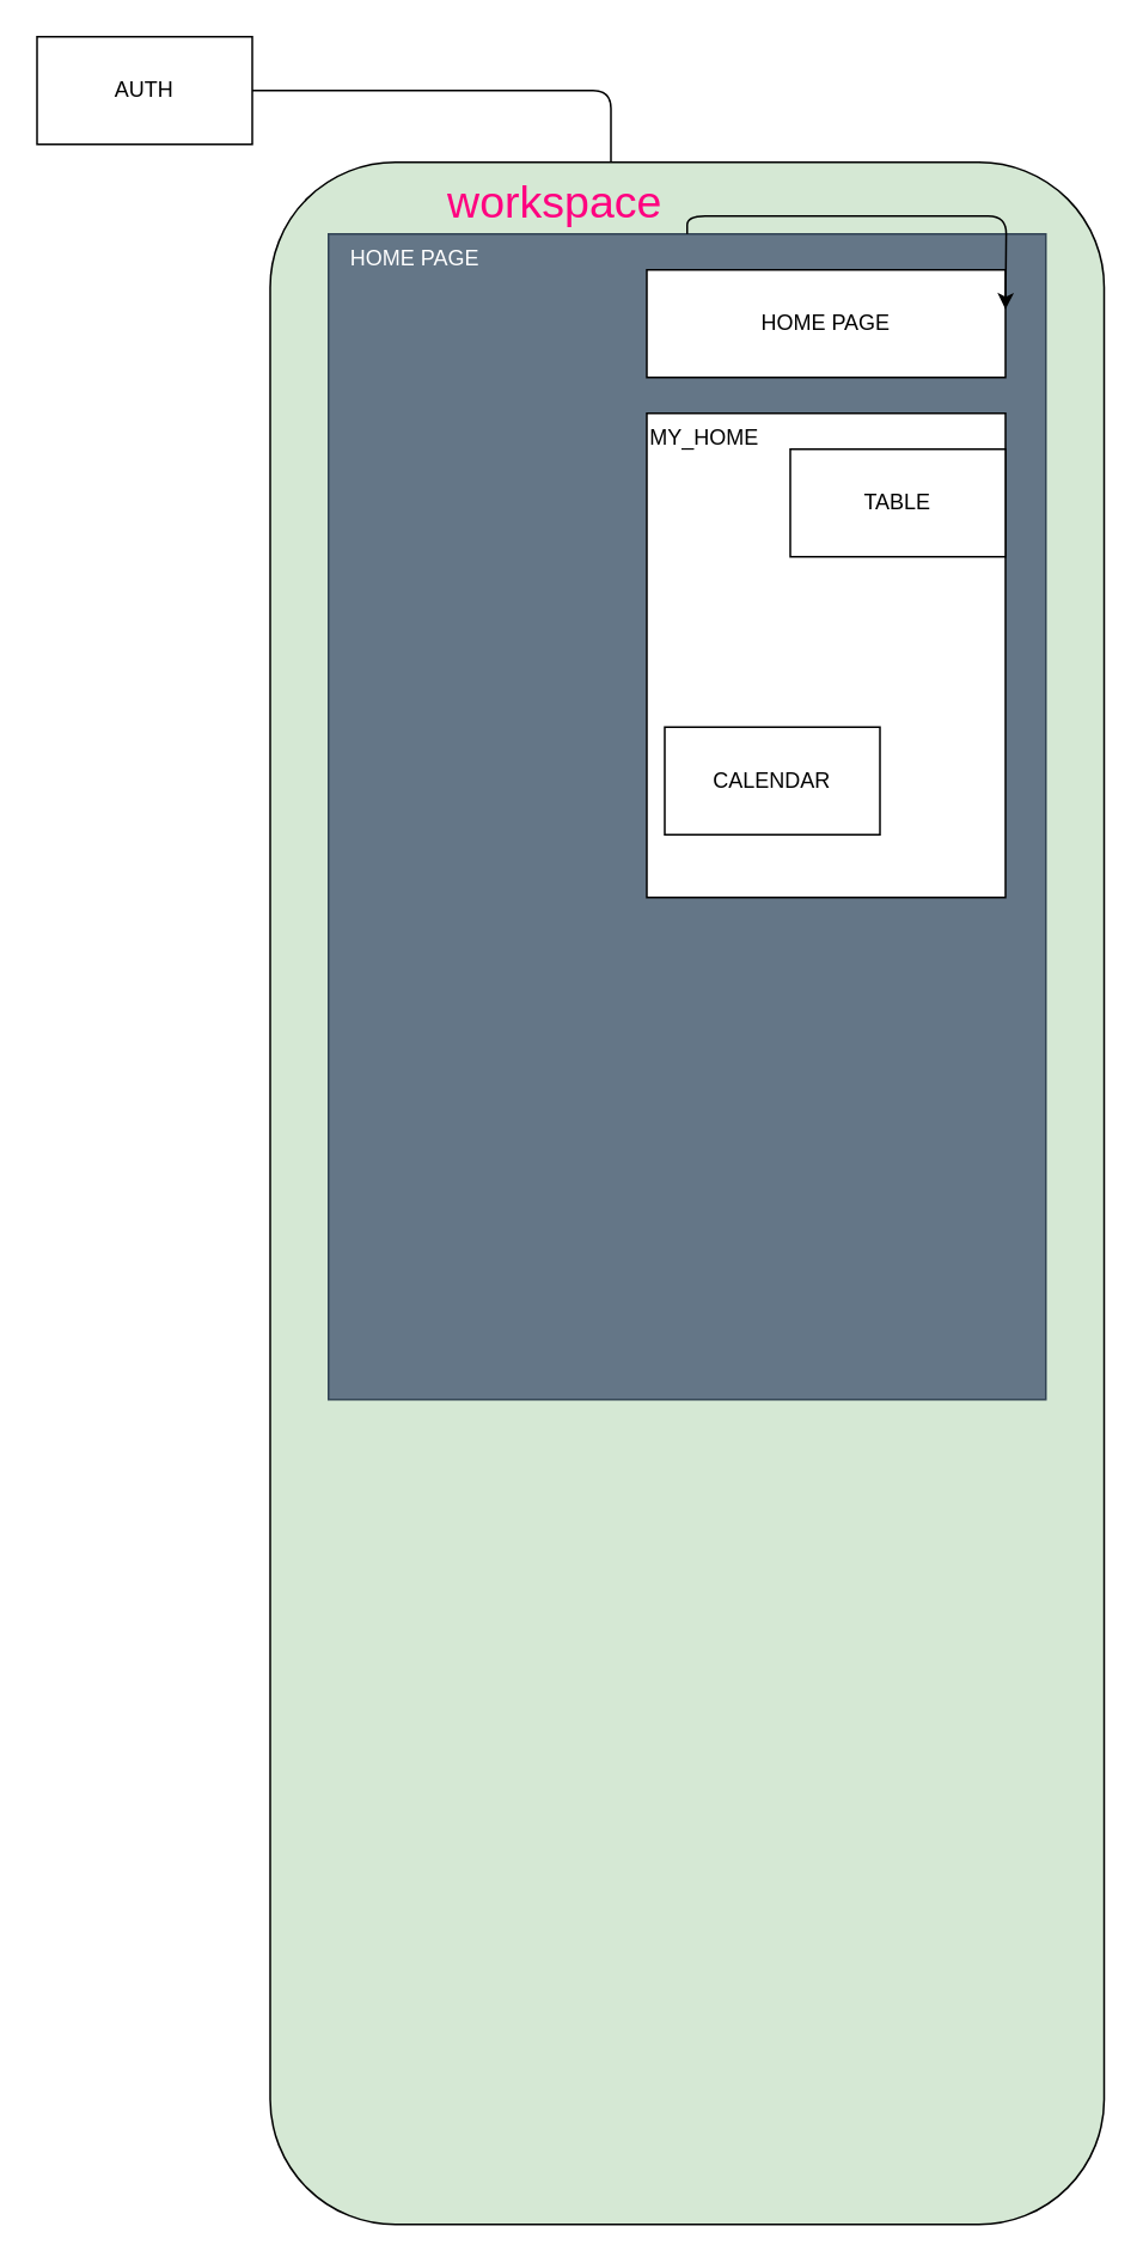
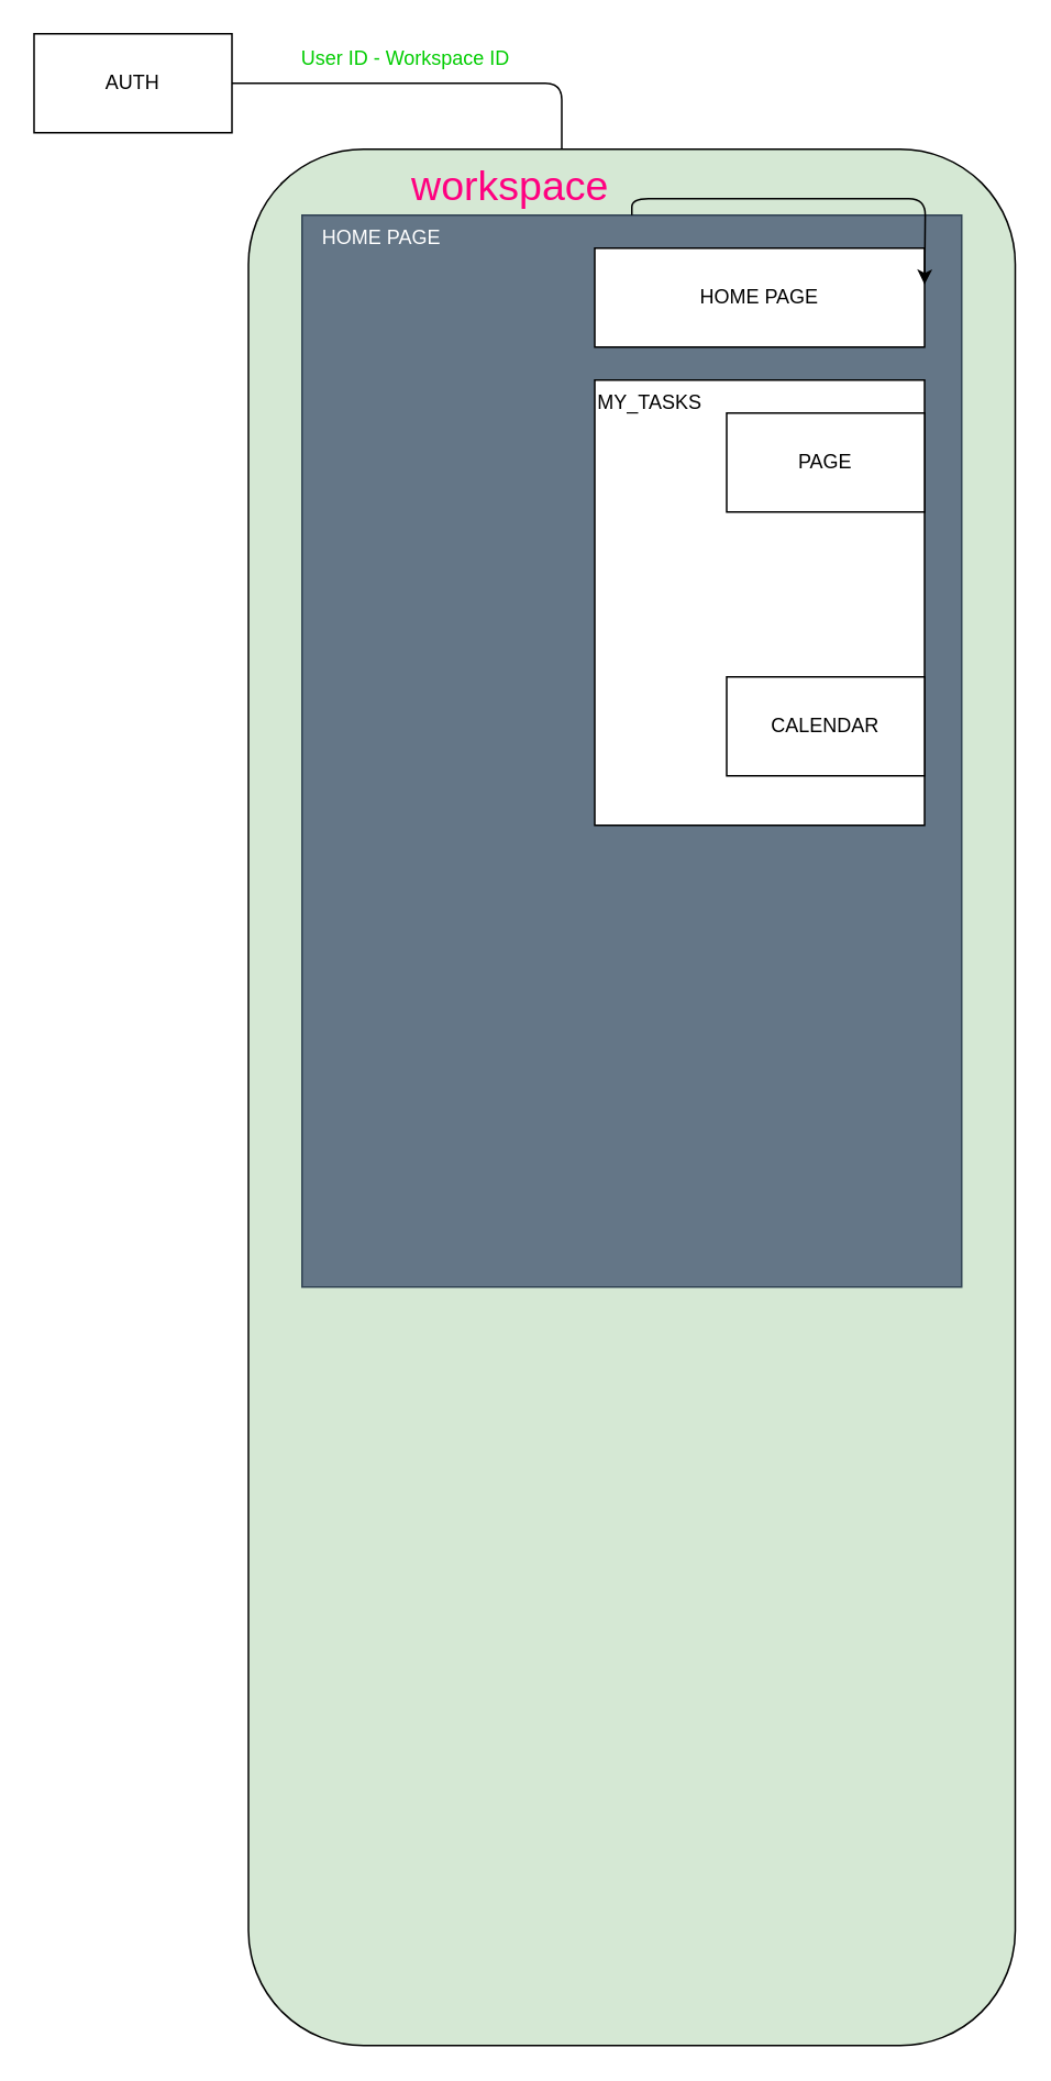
  <mxCell id="0" />
  <mxCell id="1" parent="0" />
  <mxCell id="2" style="edgeStyle=orthogonalEdgeStyle;html=1;exitX=1;exitY=0.5;exitDx=0;exitDy=0;" edge="1" parent="1" source="3" target="7"><mxGeometry relative="1" as="geometry"><Array as="points"><mxPoint x="340" y="50" /></Array></mxGeometry></mxCell>
  <mxCell id="3" value="AUTH" style="rounded=0;whiteSpace=wrap;html=1;" vertex="1" parent="1"><mxGeometry x="20" y="20" width="120" height="60" as="geometry" /></mxCell>
  <mxCell id="4" value="&lt;font style=&quot;font-size: 25px;&quot; color=&quot;#ff0080&quot;&gt;&amp;nbsp; &amp;nbsp; &amp;nbsp; &amp;nbsp; &amp;nbsp; &amp;nbsp; &amp;nbsp; workspace&lt;/font&gt;" style="rounded=1;whiteSpace=wrap;html=1;align=left;verticalAlign=top;fillColor=#d5e8d4;" vertex="1" parent="1"><mxGeometry x="150" y="90" width="465" height="1150" as="geometry" /></mxCell>
  <mxCell id="5" value="" style="curved=1;endArrow=classic;html=1;" edge="1" parent="1"><mxGeometry width="50" height="50" relative="1" as="geometry"><mxPoint x="370" y="360" as="sourcePoint" /><mxPoint x="420" y="310" as="targetPoint" /><Array as="points"><mxPoint x="420" y="360" /><mxPoint x="370" y="310" /></Array></mxGeometry></mxCell>
+ <mxCell id="6" value="User ID - Workspace ID" style="text;html=1;align=center;verticalAlign=middle;resizable=0;points=[];autosize=1;strokeColor=none;fillColor=none;fontColor=#00CC00;" vertex="1" parent="1"><mxGeometry x="170" y="20" width="150" height="30" as="geometry" /></mxCell>
  <mxCell id="7" value="&amp;nbsp; &amp;nbsp;HOME PAGE" style="rounded=0;whiteSpace=wrap;html=1;align=left;verticalAlign=top;fillColor=#647687;fontColor=#ffffff;strokeColor=#314354;" vertex="1" parent="1"><mxGeometry x="182.5" y="130" width="400" height="650" as="geometry" /></mxCell>
  <mxCell id="8" value="HOME PAGE" style="rounded=0;whiteSpace=wrap;html=1;" vertex="1" parent="1"><mxGeometry x="360" y="150" width="200" height="60" as="geometry" /></mxCell>
- <mxCell id="9" value="MY_HOME" style="rounded=0;whiteSpace=wrap;html=1;align=left;verticalAlign=top;" vertex="1" parent="1"><mxGeometry x="360" y="230" width="200" height="270" as="geometry" /></mxCell>
- <mxCell id="10" value="TABLE" style="rounded=0;whiteSpace=wrap;html=1;" vertex="1" parent="1"><mxGeometry x="440" y="250" width="120" height="60" as="geometry" /></mxCell>
- <mxCell id="11" value="CALENDAR" style="rounded=0;whiteSpace=wrap;html=1;" vertex="1" parent="1"><mxGeometry x="370" y="405" width="120" height="60" as="geometry" /></mxCell>
+ <mxCell id="9" value="MY_TASKS" style="rounded=0;whiteSpace=wrap;html=1;align=left;verticalAlign=top;" vertex="1" parent="1"><mxGeometry x="360" y="230" width="200" height="270" as="geometry" /></mxCell>
+ <mxCell id="10" value="PAGE" style="rounded=0;whiteSpace=wrap;html=1;" vertex="1" parent="1"><mxGeometry x="440" y="250" width="120" height="60" as="geometry" /></mxCell>
+ <mxCell id="11" value="CALENDAR" style="rounded=0;whiteSpace=wrap;html=1;" vertex="1" parent="1"><mxGeometry x="440" y="410" width="120" height="60" as="geometry" /></mxCell>
  <mxCell id="12" style="edgeStyle=orthogonalEdgeStyle;html=1;exitX=0.5;exitY=0;exitDx=0;exitDy=0;fontSize=25;fontColor=#00CC00;" edge="1" parent="1" source="7"><mxGeometry relative="1" as="geometry"><mxPoint x="560" y="172" as="targetPoint" /></mxGeometry></mxCell>
